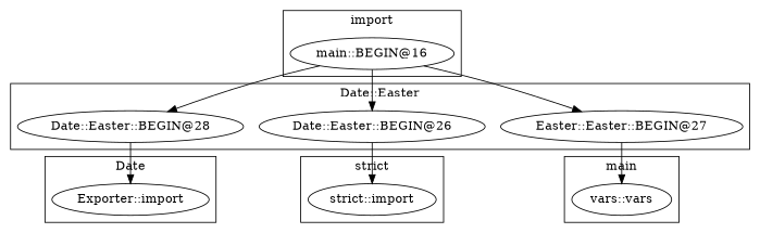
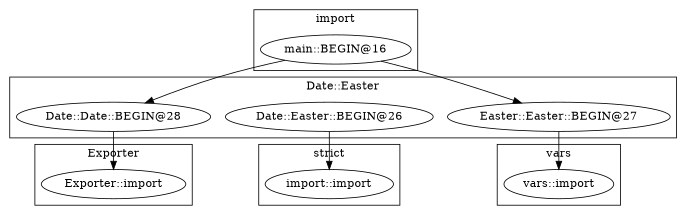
  digraph {
    "Exporter::import"
-   "vars::import" [label="vars::vars"]
+   "vars::import"
    n3 [label="main::BEGIN@16"]
-   "strict::import"
-   "Date::Easter::BEGIN@28"
+   "strict::import" [label="import::import"]
+   "Date::Easter::BEGIN@28" [label="Date::Date::BEGIN@28"]
    "Date::Easter::BEGIN@26"
    n7 [label="Easter::Easter::BEGIN@27"]
    subgraph cluster_1 {
-     label=Date
+     label=Exporter
      "Exporter::import"
    }
    subgraph cluster_2 {
-     label=main
+     label=vars
      "vars::import"
    }
    subgraph cluster_3 {
      label=import
      n3
    }
    subgraph cluster_4 {
      label="strict"
      "strict::import"
    }
    subgraph cluster_5 {
      label="Date::Easter"
      "Date::Easter::BEGIN@28"
      "Date::Easter::BEGIN@26"
      n7
    }
    n3 -> "Date::Easter::BEGIN@28"
-   n3 -> "Date::Easter::BEGIN@26"
    n3 -> n7
    "Date::Easter::BEGIN@28" -> "Exporter::import"
    "Date::Easter::BEGIN@26" -> "strict::import"
    n7 -> "vars::import"
  }
